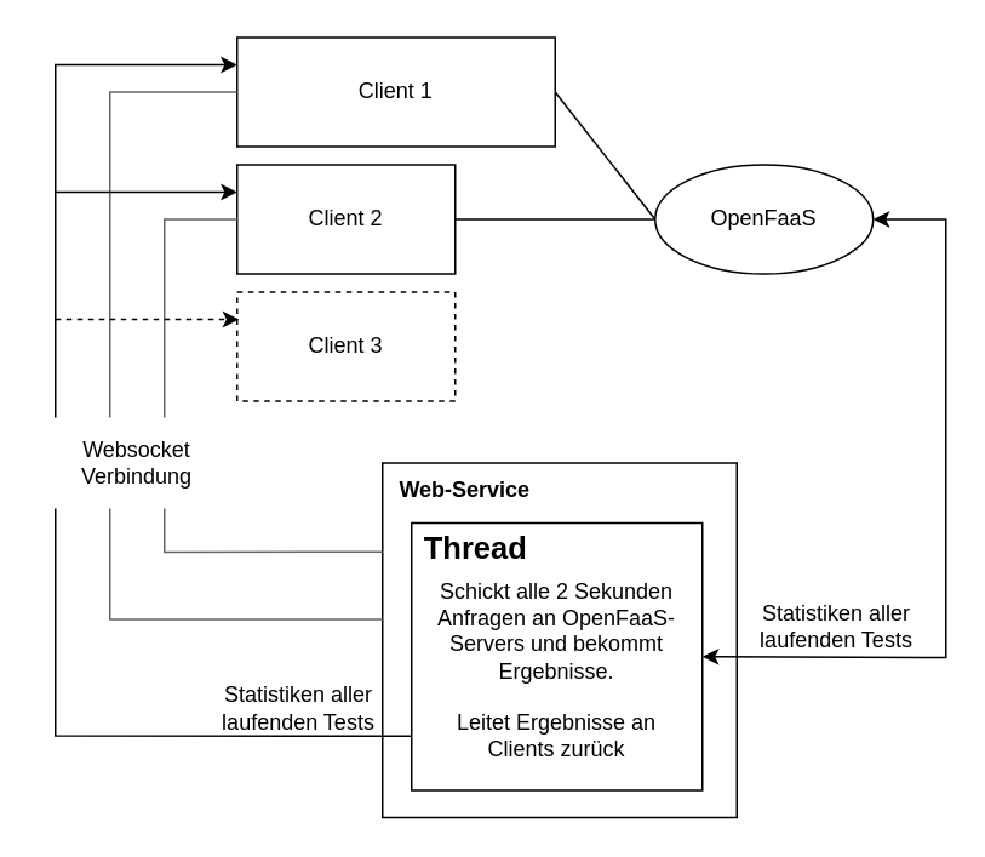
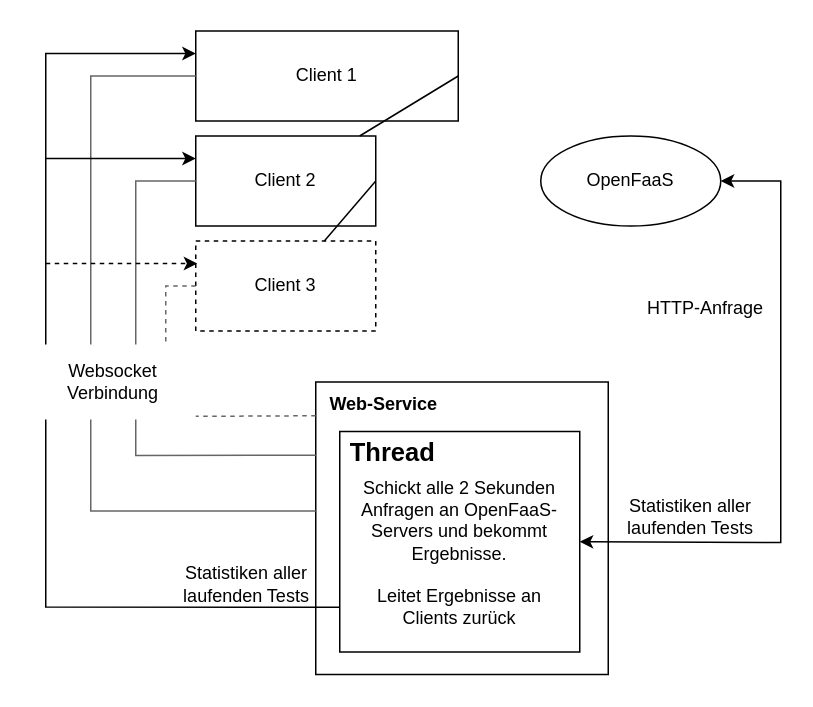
  <mxCell id="0" />
  <mxCell id="1" parent="0" />
  <mxCell id="2" value="" style="whiteSpace=wrap;html=1;aspect=fixed;fillColor=none;" parent="1" vertex="1"><mxGeometry x="210" y="254" width="195" height="195" as="geometry" /></mxCell>
  <mxCell id="3" value="&lt;br&gt;Schickt alle 2 Sekunden Anfragen an OpenFaaS-Servers und bekommt Ergebnisse. &lt;br&gt;&lt;br&gt;Leitet Ergebnisse an&lt;br&gt;Clients zurück" style="rounded=0;whiteSpace=wrap;html=1;fillColor=none;" parent="1" vertex="1"><mxGeometry x="226" y="287" width="160" height="147" as="geometry" /></mxCell>
  <mxCell id="4" value="Web-Service" style="text;html=1;strokeColor=none;fillColor=none;align=center;verticalAlign=middle;whiteSpace=wrap;rounded=0;fontStyle=1" parent="1" vertex="1"><mxGeometry x="210" y="254" width="91" height="30" as="geometry" /></mxCell>
  <mxCell id="5" value="Thread" style="text;html=1;strokeColor=none;fillColor=none;align=center;verticalAlign=middle;whiteSpace=wrap;rounded=0;fontStyle=1;fontSize=17;" parent="1" vertex="1"><mxGeometry x="219" y="288" width="85" height="28" as="geometry" /></mxCell>
  <mxCell id="6" value="OpenFaaS" style="ellipse;whiteSpace=wrap;html=1;fillColor=none;" vertex="1" parent="1"><mxGeometry x="360" y="90" width="120" height="60" as="geometry" /></mxCell>
  <mxCell id="7" value="Client 1" style="rounded=0;whiteSpace=wrap;html=1;fillColor=none;" vertex="1" parent="1"><mxGeometry x="130" y="20" width="175" height="60" as="geometry" /></mxCell>
  <mxCell id="8" value="Client 2" style="rounded=0;whiteSpace=wrap;html=1;fillColor=none;" vertex="1" parent="1"><mxGeometry x="130" y="90" width="120" height="60" as="geometry" /></mxCell>
  <mxCell id="9" value="Client 3" style="rounded=0;whiteSpace=wrap;html=1;fillColor=none;dashed=1;" vertex="1" parent="1"><mxGeometry x="130" y="160" width="120" height="60" as="geometry" /></mxCell>
- <mxCell id="10" value="" style="endArrow=none;html=1;rounded=0;exitX=1;exitY=0.5;exitDx=0;exitDy=0;entryX=0;entryY=0.5;entryDx=0;entryDy=0;" edge="1" parent="1" source="7" target="6"><mxGeometry width="50" height="50" relative="1" as="geometry"><mxPoint x="450" y="310" as="sourcePoint" /><mxPoint x="500" y="260" as="targetPoint" /></mxGeometry></mxCell>
- <mxCell id="11" value="" style="endArrow=none;html=1;rounded=0;exitX=1;exitY=0.5;exitDx=0;exitDy=0;entryX=0;entryY=0.5;entryDx=0;entryDy=0;" edge="1" parent="1" source="8" target="6"><mxGeometry width="50" height="50" relative="1" as="geometry"><mxPoint x="260" y="60" as="sourcePoint" /><mxPoint x="370" y="130" as="targetPoint" /></mxGeometry></mxCell>
+ <mxCell id="10" value="" style="endArrow=none;html=1;rounded=0;exitX=1;exitY=0.5;exitDx=0;exitDy=0;" edge="1" parent="1" source="7" target="8"><mxGeometry width="50" height="50" relative="1" as="geometry"><mxPoint x="450" y="310" as="sourcePoint" /><mxPoint x="500" y="260" as="targetPoint" /></mxGeometry></mxCell>
+ <mxCell id="11" value="" style="endArrow=none;html=1;rounded=0;exitX=1;exitY=0.5;exitDx=0;exitDy=0;" edge="1" parent="1" source="8" target="9"><mxGeometry width="50" height="50" relative="1" as="geometry"><mxPoint x="260" y="60" as="sourcePoint" /><mxPoint x="370" y="130" as="targetPoint" /></mxGeometry></mxCell>
  <mxCell id="12" value="" style="endArrow=none;html=1;rounded=0;entryX=0;entryY=0.5;entryDx=0;entryDy=0;exitX=0;exitY=0.441;exitDx=0;exitDy=0;strokeColor=#666666;exitPerimeter=0;" edge="1" parent="1" source="2" target="7"><mxGeometry width="50" height="50" relative="1" as="geometry"><mxPoint x="60" y="350" as="sourcePoint" /><mxPoint x="110" y="300" as="targetPoint" /><Array as="points"><mxPoint x="60" y="340" /><mxPoint x="60" y="50" /></Array></mxGeometry></mxCell>
  <mxCell id="13" value="" style="endArrow=none;html=1;rounded=0;entryX=0;entryY=0.5;entryDx=0;entryDy=0;strokeColor=#666666;exitX=0;exitY=0.25;exitDx=0;exitDy=0;" edge="1" parent="1" source="2" target="8"><mxGeometry width="50" height="50" relative="1" as="geometry"><mxPoint x="210" y="358" as="sourcePoint" /><mxPoint x="410" y="290" as="targetPoint" /><Array as="points"><mxPoint x="90" y="303" /><mxPoint x="90" y="120" /></Array></mxGeometry></mxCell>
  <mxCell id="14" value="" style="endArrow=classic;html=1;rounded=0;entryX=1;entryY=0.5;entryDx=0;entryDy=0;endFill=1;startArrow=classic;startFill=1;exitX=1;exitY=0.5;exitDx=0;exitDy=0;" edge="1" parent="1" source="3" target="6"><mxGeometry width="50" height="50" relative="1" as="geometry"><mxPoint x="510" y="470" as="sourcePoint" /><mxPoint x="460" y="580" as="targetPoint" /><Array as="points"><mxPoint x="520" y="361" /><mxPoint x="520" y="120" /></Array></mxGeometry></mxCell>
  <mxCell id="15" value="Statistiken aller laufenden Tests" style="text;html=1;strokeColor=none;fillColor=none;align=center;verticalAlign=middle;whiteSpace=wrap;rounded=0;" vertex="1" parent="1"><mxGeometry x="400" y="329" width="120" height="30" as="geometry" /></mxCell>
+ <mxCell id="16" value="" style="endArrow=none;dashed=1;html=1;rounded=0;entryX=0;entryY=0.5;entryDx=0;entryDy=0;exitX=0;exitY=0.75;exitDx=0;exitDy=0;strokeColor=#666666;" edge="1" parent="1" source="4" target="9"><mxGeometry width="50" height="50" relative="1" as="geometry"><mxPoint x="130" y="560" as="sourcePoint" /><mxPoint x="180" y="510" as="targetPoint" /><Array as="points"><mxPoint x="110" y="277" /><mxPoint x="110" y="190" /></Array></mxGeometry></mxCell>
  <mxCell id="17" value="" style="endArrow=none;html=1;rounded=0;entryX=0.001;entryY=0.797;entryDx=0;entryDy=0;exitX=0;exitY=0.25;exitDx=0;exitDy=0;endFill=0;startArrow=classic;startFill=1;entryPerimeter=0;" edge="1" parent="1" source="7" target="3"><mxGeometry width="50" height="50" relative="1" as="geometry"><mxPoint x="70" y="550" as="sourcePoint" /><mxPoint x="120" y="500" as="targetPoint" /><Array as="points"><mxPoint x="30" y="35" /><mxPoint x="30" y="404" /></Array></mxGeometry></mxCell>
  <mxCell id="18" value="" style="endArrow=classic;html=1;rounded=0;entryX=0;entryY=0.75;entryDx=0;entryDy=0;startArrow=none;startFill=0;endFill=1;" edge="1" parent="1"><mxGeometry width="50" height="50" relative="1" as="geometry"><mxPoint x="30" y="105" as="sourcePoint" /><mxPoint x="130" y="105" as="targetPoint" /></mxGeometry></mxCell>
  <mxCell id="19" value="" style="endArrow=classic;html=1;rounded=0;entryX=0;entryY=0.75;entryDx=0;entryDy=0;startArrow=none;startFill=0;endFill=1;dashed=1;" edge="1" parent="1"><mxGeometry width="50" height="50" relative="1" as="geometry"><mxPoint x="30" y="175" as="sourcePoint" /><mxPoint x="131" y="175" as="targetPoint" /></mxGeometry></mxCell>
  <mxCell id="20" value="Websocket&lt;br&gt;Verbindung" style="text;html=1;strokeColor=none;fillColor=default;align=center;verticalAlign=middle;whiteSpace=wrap;rounded=0;" vertex="1" parent="1"><mxGeometry x="20" y="229" width="110" height="50" as="geometry" /></mxCell>
+ <mxCell id="21" value="HTTP-Anfrage" style="text;html=1;strokeColor=none;fillColor=none;align=center;verticalAlign=middle;whiteSpace=wrap;rounded=0;" vertex="1" parent="1"><mxGeometry x="420" y="190" width="100" height="30" as="geometry" /></mxCell>
  <mxCell id="22" value="Statistiken aller laufenden Tests" style="text;html=1;strokeColor=none;fillColor=none;align=center;verticalAlign=middle;whiteSpace=wrap;rounded=0;" vertex="1" parent="1"><mxGeometry x="104" y="374" width="120" height="30" as="geometry" /></mxCell>
